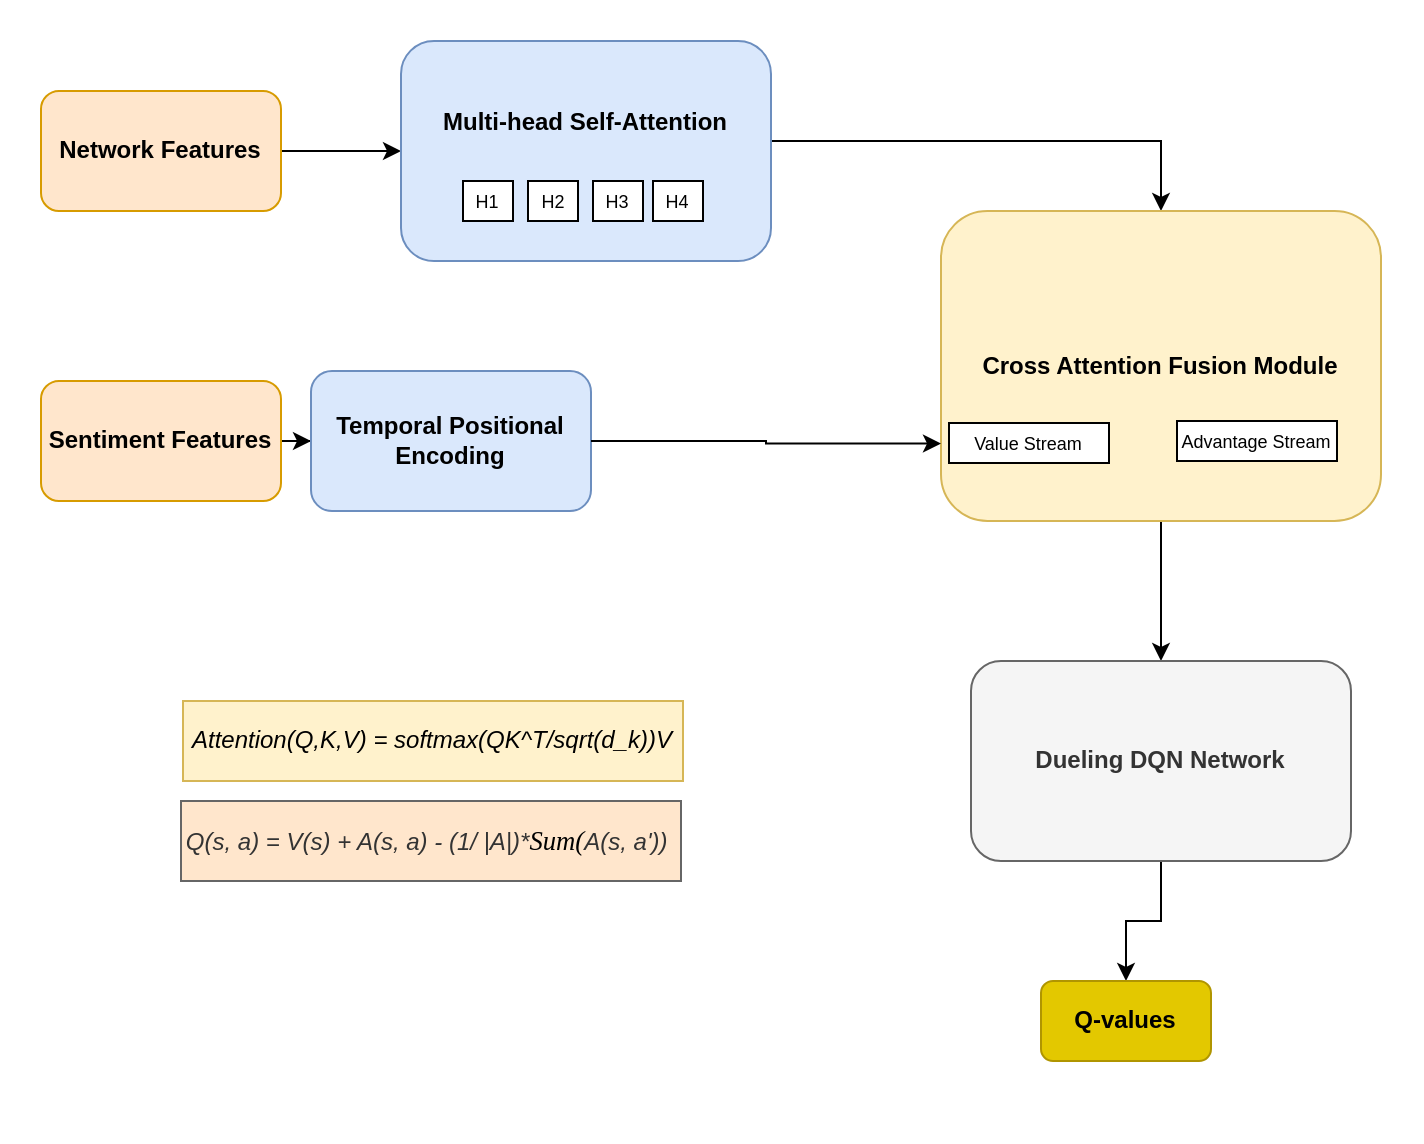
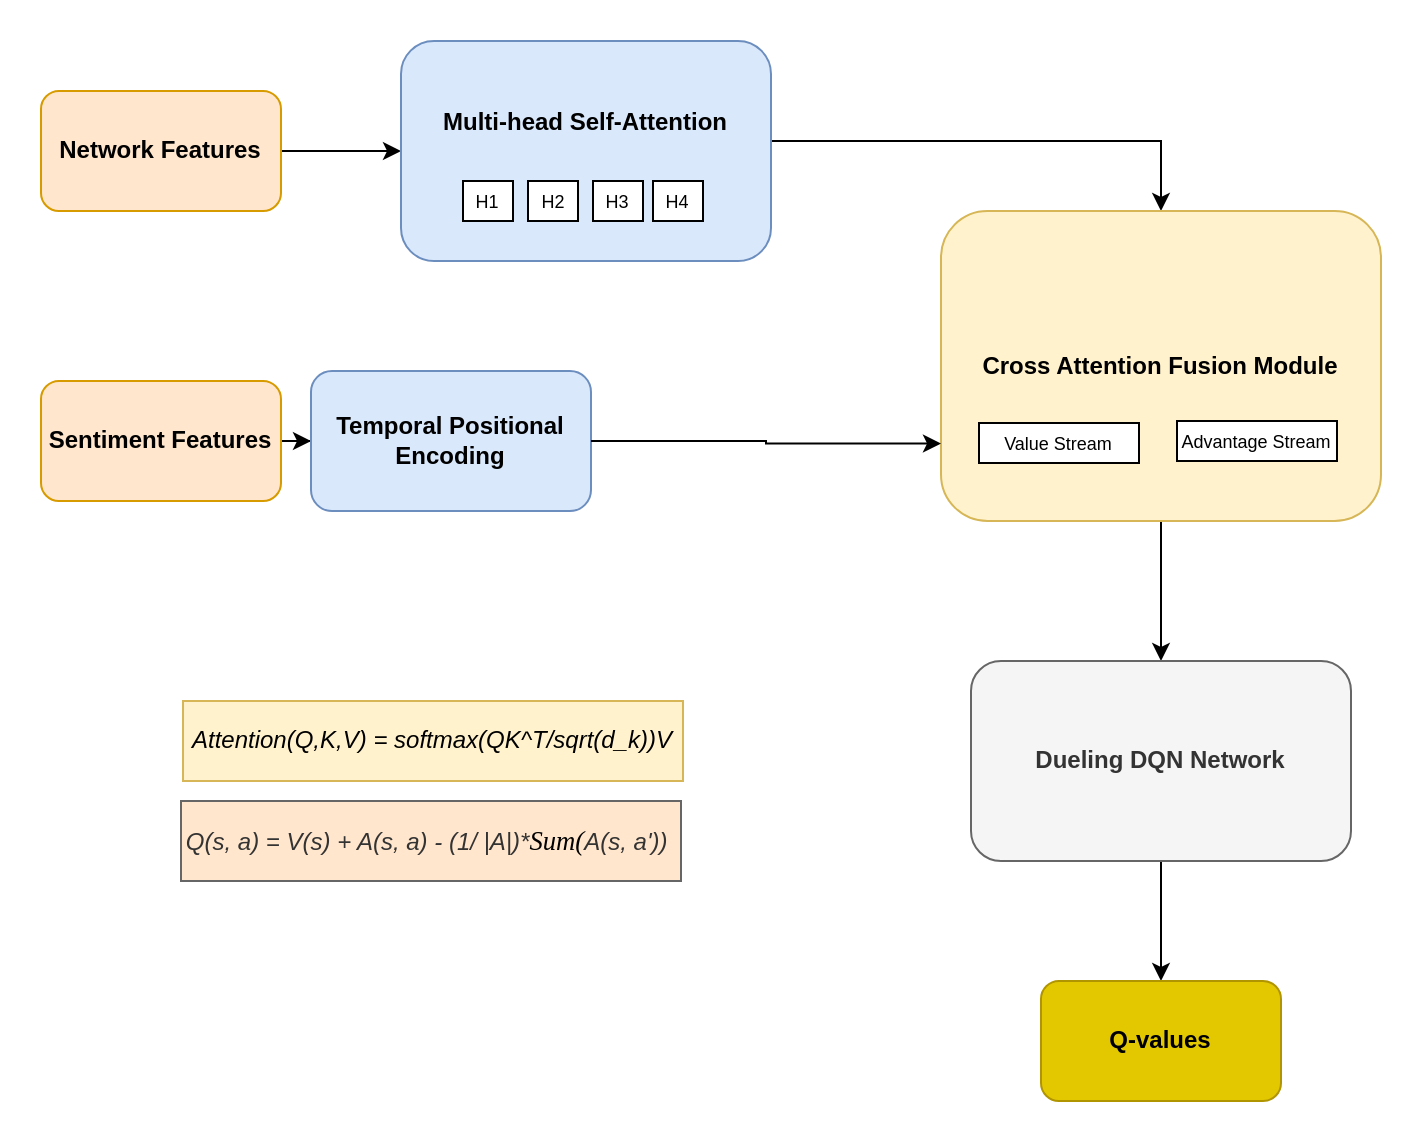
  <mxCell id="0" />
  <mxCell id="1" parent="0" />
  <mxCell id="2" value="" style="edgeStyle=orthogonalEdgeStyle;rounded=0;orthogonalLoop=1;jettySize=auto;html=1;" edge="1" parent="1" source="14" target="8"><mxGeometry relative="1" as="geometry"><Array as="points"><mxPoint x="580" y="70" /></Array></mxGeometry></mxCell>
  <mxCell id="3" value="" style="edgeStyle=orthogonalEdgeStyle;rounded=0;orthogonalLoop=1;jettySize=auto;html=1;" edge="1" parent="1" source="4" target="9"><mxGeometry relative="1" as="geometry" /></mxCell>
  <mxCell id="4" value="&lt;b&gt;Sentiment Features&lt;/b&gt;" style="rounded=1;whiteSpace=wrap;html=1;fillColor=#ffe6cc;strokeColor=#d79b00;" vertex="1" parent="1"><mxGeometry x="20" y="190" width="120" height="60" as="geometry" /></mxCell>
  <mxCell id="5" value="" style="edgeStyle=orthogonalEdgeStyle;rounded=0;orthogonalLoop=1;jettySize=auto;html=1;" edge="1" parent="1" source="6" target="14"><mxGeometry relative="1" as="geometry" /></mxCell>
  <mxCell id="6" value="&lt;b&gt;Network Features&lt;/b&gt;" style="rounded=1;whiteSpace=wrap;html=1;fillColor=#ffe6cc;strokeColor=#d79b00;" vertex="1" parent="1"><mxGeometry x="20" y="45" width="120" height="60" as="geometry" /></mxCell>
  <mxCell id="7" value="" style="edgeStyle=orthogonalEdgeStyle;rounded=0;orthogonalLoop=1;jettySize=auto;html=1;" edge="1" parent="1" source="8" target="11"><mxGeometry relative="1" as="geometry" /></mxCell>
  <mxCell id="8" value="&lt;b&gt;Cross Attention Fusion Module&lt;/b&gt;" style="rounded=1;whiteSpace=wrap;html=1;fillColor=#fff2cc;strokeColor=#d6b656;" vertex="1" parent="1"><mxGeometry x="470" y="105" width="220" height="155" as="geometry" /></mxCell>
  <mxCell id="9" value="&lt;b&gt;Temporal Positional Encoding&lt;/b&gt;" style="rounded=1;whiteSpace=wrap;html=1;fillColor=#dae8fc;strokeColor=#6c8ebf;" vertex="1" parent="1"><mxGeometry x="155" y="185" width="140" height="70" as="geometry" /></mxCell>
  <mxCell id="10" value="" style="edgeStyle=orthogonalEdgeStyle;rounded=0;orthogonalLoop=1;jettySize=auto;html=1;" edge="1" parent="1" source="11" target="12"><mxGeometry relative="1" as="geometry" /></mxCell>
  <mxCell id="11" value="&lt;b&gt;Dueling DQN Network&lt;/b&gt;" style="rounded=1;whiteSpace=wrap;html=1;fillColor=#f5f5f5;fontColor=#333333;strokeColor=#666666;" vertex="1" parent="1"><mxGeometry x="485" y="330" width="190" height="100" as="geometry" /></mxCell>
- <mxCell id="12" value="&lt;b&gt;Q-values&lt;/b&gt;" style="rounded=1;whiteSpace=wrap;html=1;fillColor=#e3c800;fontColor=#000000;strokeColor=#B09500;" vertex="1" parent="1"><mxGeometry x="520" y="490" width="85" height="40" as="geometry" /></mxCell>
+ <mxCell id="12" value="&lt;b&gt;Q-values&lt;/b&gt;" style="rounded=1;whiteSpace=wrap;html=1;fillColor=#e3c800;fontColor=#000000;strokeColor=#B09500;" vertex="1" parent="1"><mxGeometry x="520" y="490" width="120" height="60" as="geometry" /></mxCell>
  <mxCell id="13" style="edgeStyle=orthogonalEdgeStyle;rounded=0;orthogonalLoop=1;jettySize=auto;html=1;entryX=0;entryY=0.75;entryDx=0;entryDy=0;" edge="1" parent="1" source="9" target="8"><mxGeometry relative="1" as="geometry" /></mxCell>
  <mxCell id="14" value="&lt;b&gt;Multi-head Self-Attention&lt;/b&gt;&lt;div&gt;&lt;b&gt;&lt;br&gt;&lt;/b&gt;&lt;/div&gt;&lt;div&gt;&lt;br&gt;&lt;/div&gt;" style="rounded=1;whiteSpace=wrap;html=1;fillColor=#dae8fc;strokeColor=#6c8ebf;" vertex="1" parent="1"><mxGeometry x="200" y="20" width="185" height="110" as="geometry" /></mxCell>
  <mxCell id="15" value="&lt;font style=&quot;font-size: 9px;&quot;&gt;H1&lt;/font&gt;" style="whiteSpace=wrap;html=1;" vertex="1" parent="1"><mxGeometry x="231" y="90" width="25" height="20" as="geometry" /></mxCell>
  <mxCell id="16" value="&lt;font style=&quot;font-size: 9px;&quot;&gt;H3&lt;/font&gt;" style="whiteSpace=wrap;html=1;" vertex="1" parent="1"><mxGeometry x="296" y="90" width="25" height="20" as="geometry" /></mxCell>
  <mxCell id="17" value="&lt;font style=&quot;font-size: 9px;&quot;&gt;H2&lt;/font&gt;" style="whiteSpace=wrap;html=1;" vertex="1" parent="1"><mxGeometry x="263.5" y="90" width="25" height="20" as="geometry" /></mxCell>
  <mxCell id="18" value="&lt;font style=&quot;font-size: 9px;&quot;&gt;H4&lt;/font&gt;" style="whiteSpace=wrap;html=1;" vertex="1" parent="1"><mxGeometry x="326" y="90" width="25" height="20" as="geometry" /></mxCell>
  <mxCell id="19" value="&lt;font style=&quot;font-size: 9px;&quot;&gt;Advantage Stream&lt;/font&gt;" style="whiteSpace=wrap;html=1;" vertex="1" parent="1"><mxGeometry x="588" y="210" width="80" height="20" as="geometry" /></mxCell>
- <mxCell id="20" value="&lt;font style=&quot;font-size: 9px;&quot;&gt;Value Stream&lt;/font&gt;" style="whiteSpace=wrap;html=1;" vertex="1" parent="1"><mxGeometry x="474" y="211" width="80" height="20" as="geometry" /></mxCell>
+ <mxCell id="20" value="&lt;font style=&quot;font-size: 9px;&quot;&gt;Value Stream&lt;/font&gt;" style="whiteSpace=wrap;html=1;" vertex="1" parent="1"><mxGeometry x="489" y="211" width="80" height="20" as="geometry" /></mxCell>
  <mxCell id="21" value="&lt;i&gt;Q(s, a) = V(s) + A(s, a) - (1/ |A|)*&lt;span style=&quot;font-family: Cambria, serif; font-size: 11pt; background-color: transparent; color: light-dark(rgb(0, 0, 0), rgb(255, 255, 255));&quot;&gt;&lt;span style=&quot;font-size: 10pt; line-height: 15.333px; font-family: Symbol;&quot;&gt;Sum(&lt;/span&gt;&lt;/span&gt;A(s, a'))&amp;nbsp;&lt;/i&gt;" style="rounded=0;whiteSpace=wrap;html=1;fillColor=#ffe6cc;strokeColor=#666666;fontColor=#333333;" vertex="1" parent="1"><mxGeometry x="90" y="400" width="250" height="40" as="geometry" /></mxCell>
  <mxCell id="22" value="&lt;i&gt;Attention(Q,K,V) = softmax(QK^T/sqrt(d_k))V&lt;/i&gt;" style="rounded=0;whiteSpace=wrap;html=1;fillColor=#fff2cc;strokeColor=#d6b656;" vertex="1" parent="1"><mxGeometry x="91" y="350" width="250" height="40" as="geometry" /></mxCell>
